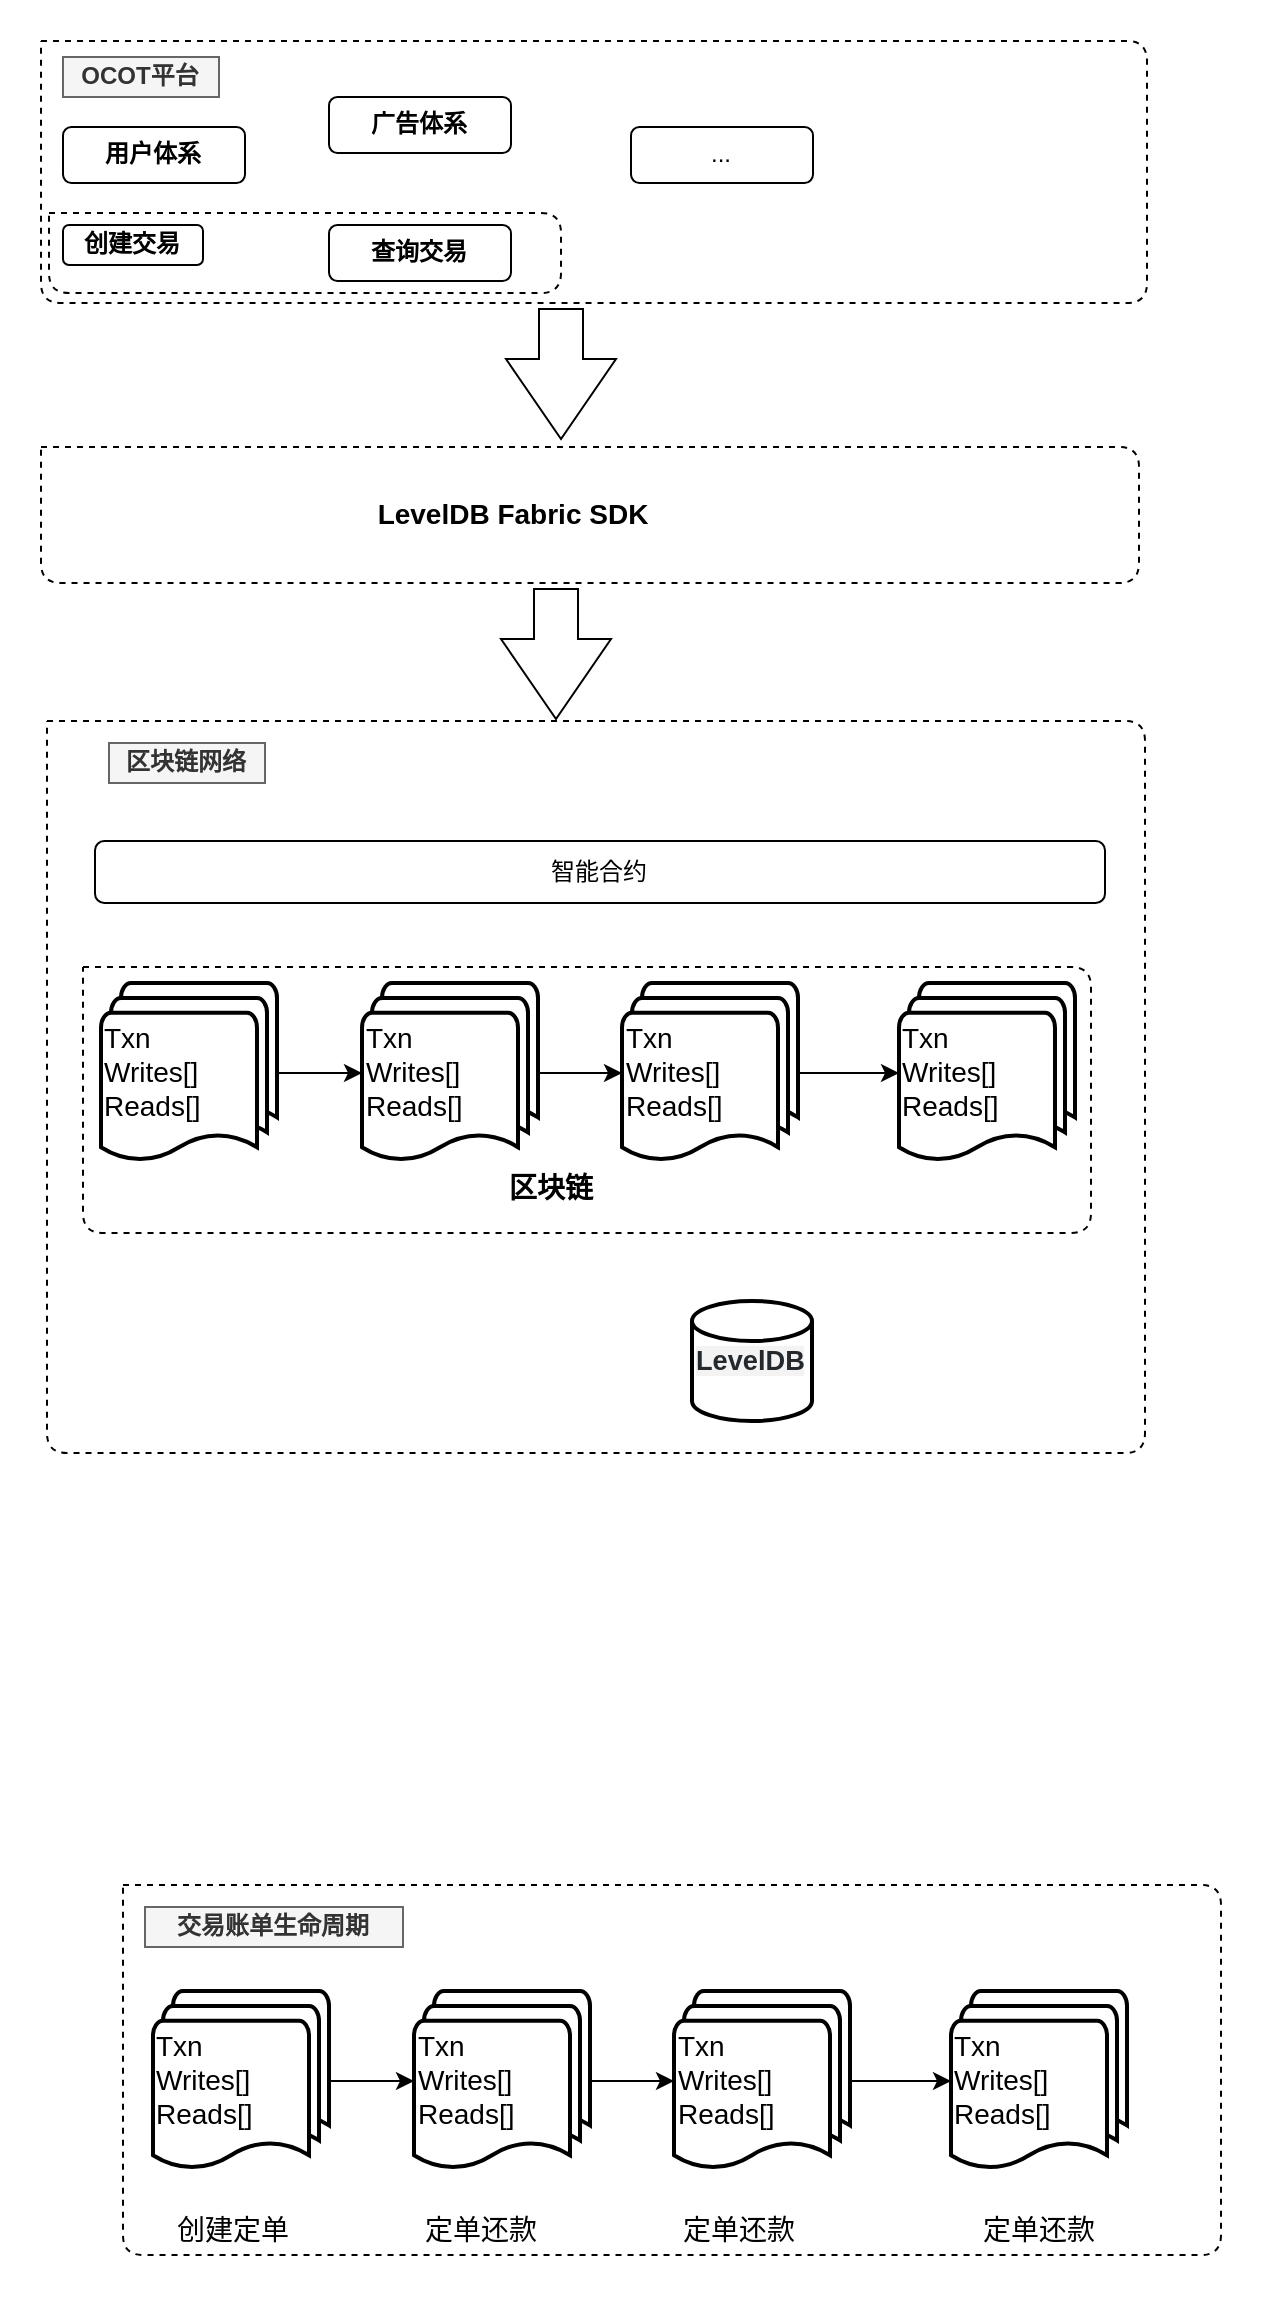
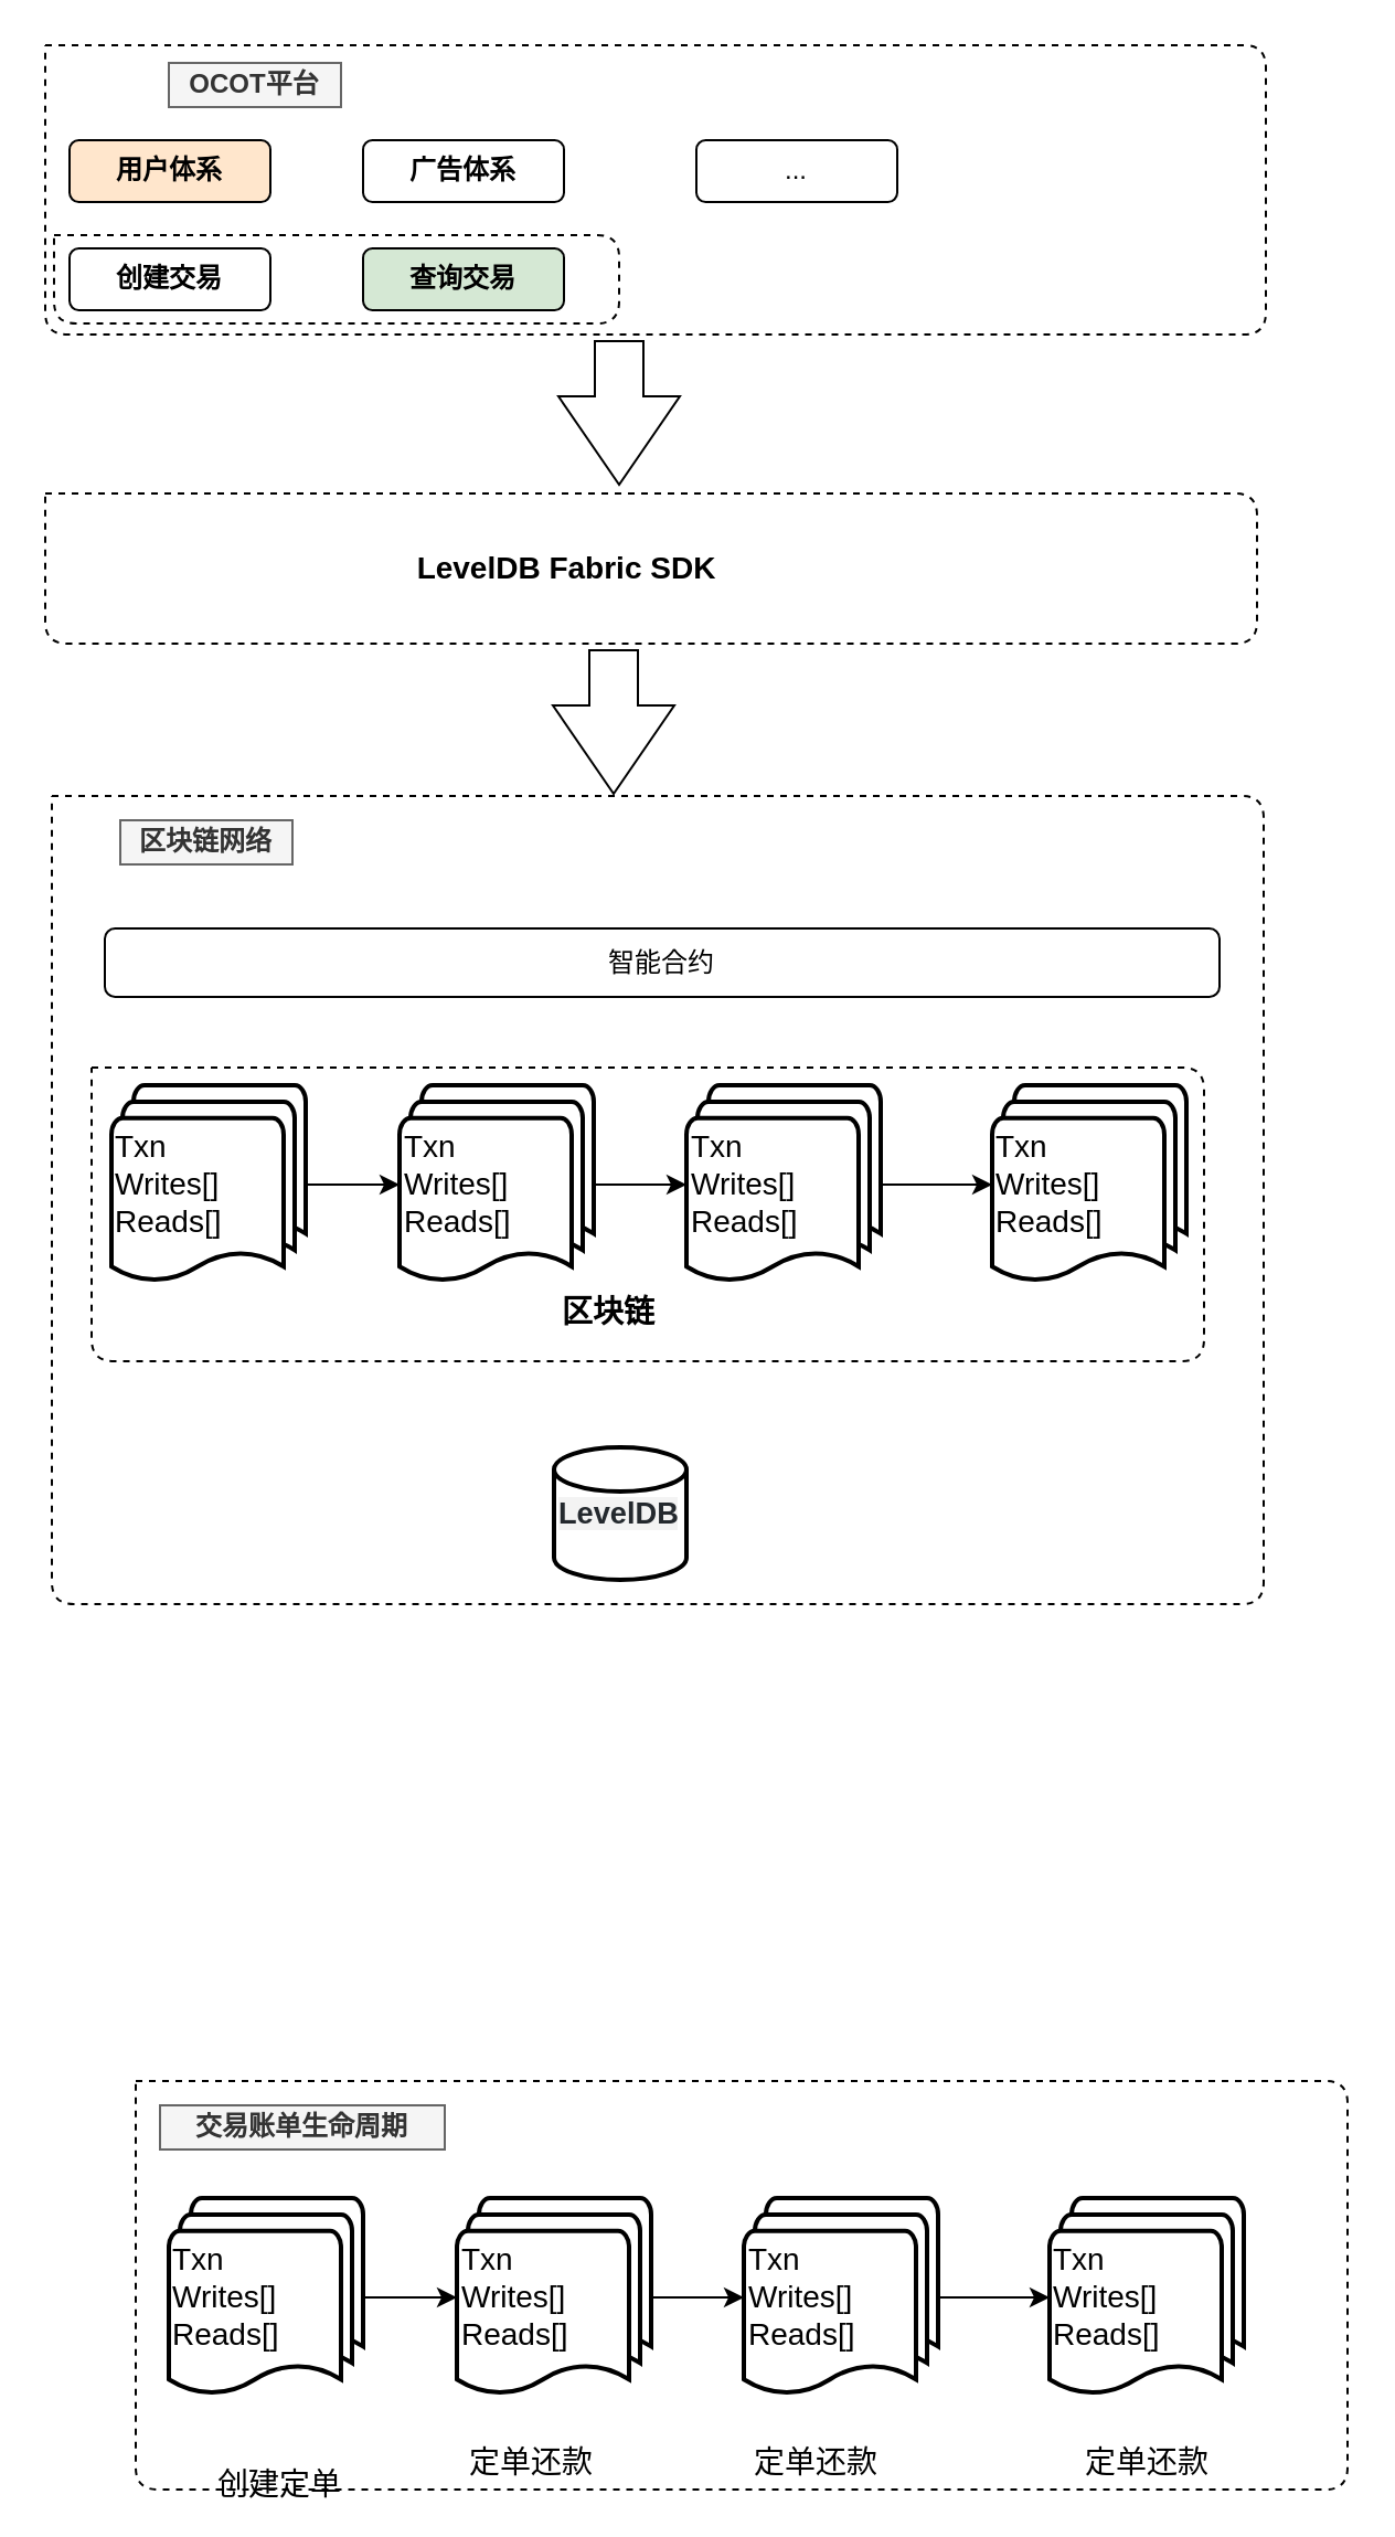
  <mxCell id="0" />
  <mxCell id="1" parent="0" />
  <mxCell id="2" value="" style="html=1;shadow=0;dashed=0;align=center;verticalAlign=middle;shape=mxgraph.arrows2.arrow;dy=0.6;dx=40;direction=south;notch=0;" vertex="1" parent="1"><mxGeometry x="252.5" y="154" width="55" height="65" as="geometry" /></mxCell>
  <mxCell id="3" value="" style="group" vertex="1" connectable="0" parent="1"><mxGeometry x="20" y="20" width="553" height="131" as="geometry" /></mxCell>
  <mxCell id="4" value="" style="endArrow=none;dashed=1;html=1;" edge="1" parent="3"><mxGeometry width="50" height="50" relative="1" as="geometry"><mxPoint as="sourcePoint" /><mxPoint as="targetPoint" /><Array as="points"><mxPoint x="553" /><mxPoint x="553" y="131" /><mxPoint y="131" /></Array></mxGeometry></mxCell>
- <mxCell id="5" value="OCOT平台" style="text;html=1;strokeColor=#666666;fillColor=#f5f5f5;align=center;verticalAlign=middle;whiteSpace=wrap;rounded=0;fontStyle=1;fontColor=#333333;" vertex="1" parent="3"><mxGeometry x="11" y="8" width="78" height="20" as="geometry" /></mxCell>
- <mxCell id="6" value="用户体系" style="rounded=1;whiteSpace=wrap;html=1;fontStyle=1" vertex="1" parent="3"><mxGeometry x="11" y="43" width="91" height="28" as="geometry" /></mxCell>
- <mxCell id="7" value="&lt;b&gt;广告体系&lt;/b&gt;" style="rounded=1;whiteSpace=wrap;html=1;" vertex="1" parent="3"><mxGeometry x="144" y="28" width="91" height="28" as="geometry" /></mxCell>
+ <mxCell id="5" value="OCOT平台" style="text;html=1;strokeColor=#666666;fillColor=#f5f5f5;align=center;verticalAlign=middle;whiteSpace=wrap;rounded=0;fontStyle=1;fontColor=#333333;" vertex="1" parent="3"><mxGeometry x="56" y="8" width="78" height="20" as="geometry" /></mxCell>
+ <mxCell id="6" value="用户体系" style="rounded=1;whiteSpace=wrap;html=1;fontStyle=1;fillColor=#ffe6cc;" vertex="1" parent="3"><mxGeometry x="11" y="43" width="91" height="28" as="geometry" /></mxCell>
+ <mxCell id="7" value="&lt;b&gt;广告体系&lt;/b&gt;" style="rounded=1;whiteSpace=wrap;html=1;" vertex="1" parent="3"><mxGeometry x="144" y="43" width="91" height="28" as="geometry" /></mxCell>
  <mxCell id="8" value="..." style="rounded=1;whiteSpace=wrap;html=1;" vertex="1" parent="3"><mxGeometry x="295" y="43" width="91" height="28" as="geometry" /></mxCell>
- <mxCell id="9" value="创建交易" style="rounded=1;whiteSpace=wrap;html=1;fontStyle=1" vertex="1" parent="3"><mxGeometry x="11" y="92" width="70" height="20" as="geometry" /></mxCell>
- <mxCell id="10" value="查询交易" style="rounded=1;whiteSpace=wrap;html=1;fontStyle=1" vertex="1" parent="3"><mxGeometry x="144" y="92" width="91" height="28" as="geometry" /></mxCell>
+ <mxCell id="9" value="创建交易" style="rounded=1;whiteSpace=wrap;html=1;fontStyle=1" vertex="1" parent="3"><mxGeometry x="11" y="92" width="91" height="28" as="geometry" /></mxCell>
+ <mxCell id="10" value="查询交易" style="rounded=1;whiteSpace=wrap;html=1;fontStyle=1;fillColor=#d5e8d4;" vertex="1" parent="3"><mxGeometry x="144" y="92" width="91" height="28" as="geometry" /></mxCell>
  <mxCell id="11" value="" style="group" vertex="1" connectable="0" parent="3"><mxGeometry x="4" y="86" width="256" height="40" as="geometry" /></mxCell>
  <mxCell id="12" value="" style="endArrow=none;dashed=1;html=1;" edge="1" parent="11"><mxGeometry width="50" height="50" relative="1" as="geometry"><mxPoint as="sourcePoint" /><mxPoint as="targetPoint" /><Array as="points"><mxPoint x="256" /><mxPoint x="256" y="40" /><mxPoint y="40" /></Array></mxGeometry></mxCell>
  <mxCell id="13" value="" style="group" vertex="1" connectable="0" parent="1"><mxGeometry x="20" y="223" width="549" height="68" as="geometry" /></mxCell>
  <mxCell id="14" value="" style="endArrow=none;dashed=1;html=1;" edge="1" parent="13"><mxGeometry width="50" height="50" relative="1" as="geometry"><mxPoint as="sourcePoint" /><mxPoint as="targetPoint" /><Array as="points"><mxPoint x="549" /><mxPoint x="549" y="68" /><mxPoint y="68" /></Array></mxGeometry></mxCell>
  <mxCell id="15" value="LevelDB Fabric SDK" style="text;html=1;strokeColor=none;fillColor=none;align=center;verticalAlign=middle;whiteSpace=wrap;rounded=0;fontStyle=1;fontSize=14;" vertex="1" parent="13"><mxGeometry x="144" y="24" width="185" height="20" as="geometry" /></mxCell>
  <mxCell id="16" value="" style="html=1;shadow=0;dashed=0;align=center;verticalAlign=middle;shape=mxgraph.arrows2.arrow;dy=0.6;dx=40;direction=south;notch=0;" vertex="1" parent="1"><mxGeometry x="250" y="294" width="55" height="65" as="geometry" /></mxCell>
  <mxCell id="17" value="" style="group" vertex="1" connectable="0" parent="1"><mxGeometry x="23" y="360" width="549" height="366" as="geometry" /></mxCell>
  <mxCell id="18" value="" style="group" vertex="1" connectable="0" parent="17"><mxGeometry width="549" height="366" as="geometry" /></mxCell>
  <mxCell id="19" value="" style="endArrow=none;dashed=1;html=1;" edge="1" parent="18"><mxGeometry width="50" height="50" relative="1" as="geometry"><mxPoint as="sourcePoint" /><mxPoint as="targetPoint" /><Array as="points"><mxPoint x="549" /><mxPoint x="549" y="366" /><mxPoint y="366" /></Array></mxGeometry></mxCell>
  <mxCell id="20" value="区块链网络" style="text;html=1;strokeColor=#666666;fillColor=#f5f5f5;align=center;verticalAlign=middle;whiteSpace=wrap;rounded=0;fontStyle=1;fontColor=#333333;" vertex="1" parent="18"><mxGeometry x="31" y="11" width="78" height="20" as="geometry" /></mxCell>
  <mxCell id="21" value="智能合约" style="rounded=1;whiteSpace=wrap;html=1;" vertex="1" parent="18"><mxGeometry x="24" y="60" width="505" height="31" as="geometry" /></mxCell>
  <mxCell id="22" value="" style="endArrow=none;dashed=1;html=1;fontSize=14;" edge="1" parent="18"><mxGeometry width="50" height="50" relative="1" as="geometry"><mxPoint x="18" y="123" as="sourcePoint" /><mxPoint x="18" y="123" as="targetPoint" /><Array as="points"><mxPoint x="522" y="123" /><mxPoint x="522" y="256" /><mxPoint x="18" y="256" /></Array></mxGeometry></mxCell>
  <mxCell id="23" style="edgeStyle=orthogonalEdgeStyle;rounded=0;orthogonalLoop=1;jettySize=auto;html=1;exitX=1;exitY=0.5;exitDx=0;exitDy=0;exitPerimeter=0;entryX=0;entryY=0.5;entryDx=0;entryDy=0;entryPerimeter=0;fontSize=14;" edge="1" parent="18" source="24" target="26"><mxGeometry relative="1" as="geometry" /></mxCell>
  <mxCell id="24" value="Txn&lt;br&gt;Writes[]&lt;br&gt;Reads[]" style="strokeWidth=2;html=1;shape=mxgraph.flowchart.multi-document;whiteSpace=wrap;fontSize=14;align=left;" vertex="1" parent="18"><mxGeometry x="27" y="131" width="88" height="90" as="geometry" /></mxCell>
  <mxCell id="25" style="edgeStyle=orthogonalEdgeStyle;rounded=0;orthogonalLoop=1;jettySize=auto;html=1;exitX=1;exitY=0.5;exitDx=0;exitDy=0;exitPerimeter=0;fontSize=14;" edge="1" parent="18" source="26" target="28"><mxGeometry relative="1" as="geometry" /></mxCell>
  <mxCell id="26" value="Txn&lt;br&gt;Writes[]&lt;br&gt;Reads[]" style="strokeWidth=2;html=1;shape=mxgraph.flowchart.multi-document;whiteSpace=wrap;fontSize=14;align=left;" vertex="1" parent="18"><mxGeometry x="157.5" y="131" width="88" height="90" as="geometry" /></mxCell>
  <mxCell id="27" style="edgeStyle=orthogonalEdgeStyle;rounded=0;orthogonalLoop=1;jettySize=auto;html=1;exitX=1;exitY=0.5;exitDx=0;exitDy=0;exitPerimeter=0;entryX=0;entryY=0.5;entryDx=0;entryDy=0;entryPerimeter=0;fontSize=14;" edge="1" parent="18" source="28" target="29"><mxGeometry relative="1" as="geometry" /></mxCell>
  <mxCell id="28" value="Txn&lt;br&gt;Writes[]&lt;br&gt;Reads[]" style="strokeWidth=2;html=1;shape=mxgraph.flowchart.multi-document;whiteSpace=wrap;fontSize=14;align=left;" vertex="1" parent="18"><mxGeometry x="287.5" y="131" width="88" height="90" as="geometry" /></mxCell>
  <mxCell id="29" value="Txn&lt;br&gt;Writes[]&lt;br&gt;Reads[]" style="strokeWidth=2;html=1;shape=mxgraph.flowchart.multi-document;whiteSpace=wrap;fontSize=14;align=left;" vertex="1" parent="18"><mxGeometry x="426" y="131" width="88" height="90" as="geometry" /></mxCell>
- <mxCell id="30" value="&lt;span style=&quot;color: rgb(36 , 41 , 46) ; font-family: , &amp;#34;consolas&amp;#34; , &amp;#34;liberation mono&amp;#34; , &amp;#34;menlo&amp;#34; , monospace ; font-size: 13.6px ; white-space: normal ; background-color: rgba(27 , 31 , 35 , 0.05)&quot;&gt;&lt;b&gt;LevelDB&lt;/b&gt;&lt;/span&gt;" style="strokeWidth=2;html=1;shape=mxgraph.flowchart.database;whiteSpace=wrap;fontSize=14;align=left;" vertex="1" parent="18"><mxGeometry x="322.5" y="290" width="60" height="60" as="geometry" /></mxCell>
+ <mxCell id="30" value="&lt;span style=&quot;color: rgb(36 , 41 , 46) ; font-family: , &amp;#34;consolas&amp;#34; , &amp;#34;liberation mono&amp;#34; , &amp;#34;menlo&amp;#34; , monospace ; font-size: 13.6px ; white-space: normal ; background-color: rgba(27 , 31 , 35 , 0.05)&quot;&gt;&lt;b&gt;LevelDB&lt;/b&gt;&lt;/span&gt;" style="strokeWidth=2;html=1;shape=mxgraph.flowchart.database;whiteSpace=wrap;fontSize=14;align=left;" vertex="1" parent="18"><mxGeometry x="227.5" y="295" width="60" height="60" as="geometry" /></mxCell>
  <mxCell id="31" value="区块链" style="text;strokeColor=none;fillColor=none;html=1;fontSize=14;fontStyle=1;verticalAlign=middle;align=center;" vertex="1" parent="18"><mxGeometry x="202" y="214" width="100" height="40" as="geometry" /></mxCell>
  <mxCell id="32" value="" style="endArrow=none;dashed=1;html=1;" edge="1" parent="1"><mxGeometry width="50" height="50" relative="1" as="geometry"><mxPoint x="61" y="942" as="sourcePoint" /><mxPoint x="61" y="942" as="targetPoint" /><Array as="points"><mxPoint x="610" y="942" /><mxPoint x="610" y="1127" /><mxPoint x="61" y="1127" /></Array></mxGeometry></mxCell>
  <mxCell id="33" value="交易账单生命周期" style="text;html=1;strokeColor=#666666;fillColor=#f5f5f5;align=center;verticalAlign=middle;whiteSpace=wrap;rounded=0;fontStyle=1;fontColor=#333333;" vertex="1" parent="1"><mxGeometry x="72" y="953" width="129" height="20" as="geometry" /></mxCell>
  <mxCell id="34" style="edgeStyle=orthogonalEdgeStyle;rounded=0;orthogonalLoop=1;jettySize=auto;html=1;exitX=1;exitY=0.5;exitDx=0;exitDy=0;exitPerimeter=0;entryX=0;entryY=0.5;entryDx=0;entryDy=0;entryPerimeter=0;fontSize=14;" edge="1" parent="1" source="35" target="37"><mxGeometry relative="1" as="geometry" /></mxCell>
  <mxCell id="35" value="Txn&lt;br&gt;Writes[]&lt;br&gt;Reads[]" style="strokeWidth=2;html=1;shape=mxgraph.flowchart.multi-document;whiteSpace=wrap;fontSize=14;align=left;" vertex="1" parent="1"><mxGeometry x="76" y="995" width="88" height="90" as="geometry" /></mxCell>
  <mxCell id="36" style="edgeStyle=orthogonalEdgeStyle;rounded=0;orthogonalLoop=1;jettySize=auto;html=1;exitX=1;exitY=0.5;exitDx=0;exitDy=0;exitPerimeter=0;fontSize=14;" edge="1" parent="1" source="37" target="39"><mxGeometry relative="1" as="geometry" /></mxCell>
  <mxCell id="37" value="Txn&lt;br&gt;Writes[]&lt;br&gt;Reads[]" style="strokeWidth=2;html=1;shape=mxgraph.flowchart.multi-document;whiteSpace=wrap;fontSize=14;align=left;" vertex="1" parent="1"><mxGeometry x="206.5" y="995" width="88" height="90" as="geometry" /></mxCell>
  <mxCell id="38" style="edgeStyle=orthogonalEdgeStyle;rounded=0;orthogonalLoop=1;jettySize=auto;html=1;exitX=1;exitY=0.5;exitDx=0;exitDy=0;exitPerimeter=0;entryX=0;entryY=0.5;entryDx=0;entryDy=0;entryPerimeter=0;fontSize=14;" edge="1" parent="1" source="39" target="40"><mxGeometry relative="1" as="geometry" /></mxCell>
  <mxCell id="39" value="Txn&lt;br&gt;Writes[]&lt;br&gt;Reads[]" style="strokeWidth=2;html=1;shape=mxgraph.flowchart.multi-document;whiteSpace=wrap;fontSize=14;align=left;" vertex="1" parent="1"><mxGeometry x="336.5" y="995" width="88" height="90" as="geometry" /></mxCell>
  <mxCell id="40" value="Txn&lt;br&gt;Writes[]&lt;br&gt;Reads[]" style="strokeWidth=2;html=1;shape=mxgraph.flowchart.multi-document;whiteSpace=wrap;fontSize=14;align=left;" vertex="1" parent="1"><mxGeometry x="475" y="995" width="88" height="90" as="geometry" /></mxCell>
- <mxCell id="41" value="创建定单" style="text;html=1;strokeColor=none;fillColor=none;align=center;verticalAlign=middle;whiteSpace=wrap;rounded=0;fontSize=14;" vertex="1" parent="1"><mxGeometry x="83" y="1105" width="67" height="20" as="geometry" /></mxCell>
+ <mxCell id="41" value="创建定单" style="text;html=1;strokeColor=none;fillColor=none;align=center;verticalAlign=middle;whiteSpace=wrap;rounded=0;fontSize=14;" vertex="1" parent="1"><mxGeometry x="93" y="1115" width="67" height="20" as="geometry" /></mxCell>
  <mxCell id="42" value="定单还款" style="text;html=1;strokeColor=none;fillColor=none;align=center;verticalAlign=middle;whiteSpace=wrap;rounded=0;fontSize=14;" vertex="1" parent="1"><mxGeometry x="206.5" y="1105" width="67" height="20" as="geometry" /></mxCell>
  <mxCell id="43" value="定单还款" style="text;html=1;strokeColor=none;fillColor=none;align=center;verticalAlign=middle;whiteSpace=wrap;rounded=0;fontSize=14;" vertex="1" parent="1"><mxGeometry x="335.5" y="1105" width="67" height="20" as="geometry" /></mxCell>
  <mxCell id="44" value="定单还款" style="text;html=1;strokeColor=none;fillColor=none;align=center;verticalAlign=middle;whiteSpace=wrap;rounded=0;fontSize=14;" vertex="1" parent="1"><mxGeometry x="485.5" y="1105" width="67" height="20" as="geometry" /></mxCell>
